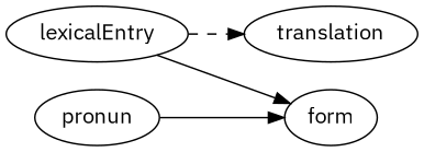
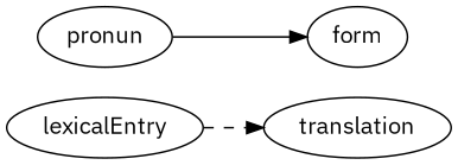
  digraph {
    fontname="IBM Plex Sans"
    rankdir=LR
    node [fontname="IBM Plex Sans"]
    edge [fontname="IBM Plex Sans"]
    lexicalEntry
    translation
    form
    pronun
    lexicalEntry -> translation [style=dashed]
-   lexicalEntry -> form
    pronun -> form
  }
